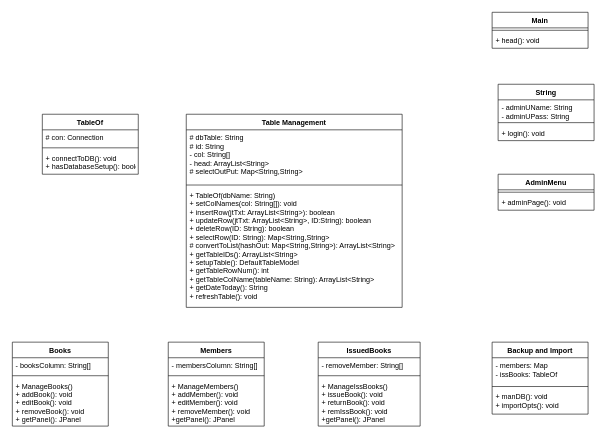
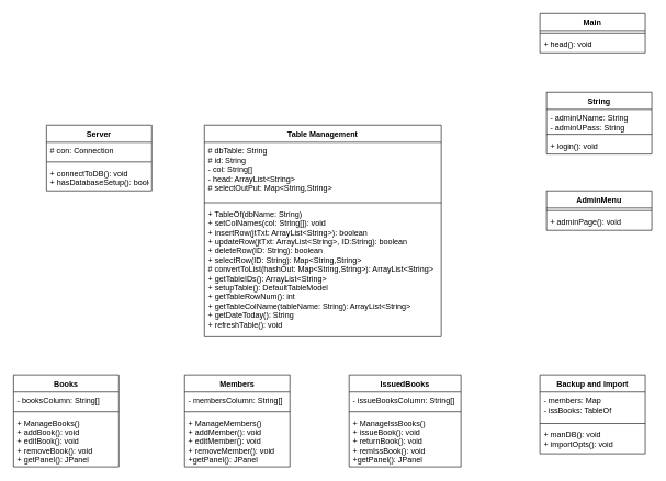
  <mxCell id="0" />
  <mxCell id="1" parent="0" />
  <mxCell id="2" value="String" style="swimlane;fontStyle=1;align=center;verticalAlign=top;childLayout=stackLayout;horizontal=1;startSize=26;horizontalStack=0;resizeParent=1;resizeParentMax=0;resizeLast=0;collapsible=1;marginBottom=0;" vertex="1" parent="1"><mxGeometry x="830" y="140" width="160" height="94" as="geometry" /></mxCell>
  <mxCell id="3" value="- adminUName: String&#10;- adminUPass: String" style="text;strokeColor=none;fillColor=none;align=left;verticalAlign=top;spacingLeft=4;spacingRight=4;overflow=hidden;rotatable=0;points=[[0,0.5],[1,0.5]];portConstraint=eastwest;" vertex="1" parent="2"><mxGeometry y="26" width="160" height="34" as="geometry" /></mxCell>
  <mxCell id="4" value="" style="line;strokeWidth=1;fillColor=none;align=left;verticalAlign=middle;spacingTop=-1;spacingLeft=3;spacingRight=3;rotatable=0;labelPosition=right;points=[];portConstraint=eastwest;" vertex="1" parent="2"><mxGeometry y="60" width="160" height="8" as="geometry" /></mxCell>
  <mxCell id="5" value="+ login(): void" style="text;strokeColor=none;fillColor=none;align=left;verticalAlign=top;spacingLeft=4;spacingRight=4;overflow=hidden;rotatable=0;points=[[0,0.5],[1,0.5]];portConstraint=eastwest;" vertex="1" parent="2"><mxGeometry y="68" width="160" height="26" as="geometry" /></mxCell>
  <mxCell id="6" value="Books" style="swimlane;fontStyle=1;align=center;verticalAlign=top;childLayout=stackLayout;horizontal=1;startSize=26;horizontalStack=0;resizeParent=1;resizeParentMax=0;resizeLast=0;collapsible=1;marginBottom=0;" vertex="1" parent="1"><mxGeometry x="20" y="570" width="160" height="140" as="geometry" /></mxCell>
  <mxCell id="7" value="- booksColumn: String[]" style="text;strokeColor=none;fillColor=none;align=left;verticalAlign=top;spacingLeft=4;spacingRight=4;overflow=hidden;rotatable=0;points=[[0,0.5],[1,0.5]];portConstraint=eastwest;" vertex="1" parent="6"><mxGeometry y="26" width="160" height="26" as="geometry" /></mxCell>
  <mxCell id="8" value="" style="line;strokeWidth=1;fillColor=none;align=left;verticalAlign=middle;spacingTop=-1;spacingLeft=3;spacingRight=3;rotatable=0;labelPosition=right;points=[];portConstraint=eastwest;" vertex="1" parent="6"><mxGeometry y="52" width="160" height="8" as="geometry" /></mxCell>
  <mxCell id="9" value="+ ManageBooks()&#10;+ addBook(): void&#10;+ editBook(): void&#10;+ removeBook(): void&#10;+ getPanel(): JPanel" style="text;strokeColor=none;fillColor=none;align=left;verticalAlign=top;spacingLeft=4;spacingRight=4;overflow=hidden;rotatable=0;points=[[0,0.5],[1,0.5]];portConstraint=eastwest;" vertex="1" parent="6"><mxGeometry y="60" width="160" height="80" as="geometry" /></mxCell>
- <mxCell id="10" value="TableOf" style="swimlane;fontStyle=1;align=center;verticalAlign=top;childLayout=stackLayout;horizontal=1;startSize=26;horizontalStack=0;resizeParent=1;resizeParentMax=0;resizeLast=0;collapsible=1;marginBottom=0;" vertex="1" parent="1"><mxGeometry x="70" y="190" width="160" height="100" as="geometry" /></mxCell>
+ <mxCell id="10" value="Server" style="swimlane;fontStyle=1;align=center;verticalAlign=top;childLayout=stackLayout;horizontal=1;startSize=26;horizontalStack=0;resizeParent=1;resizeParentMax=0;resizeLast=0;collapsible=1;marginBottom=0;" vertex="1" parent="1"><mxGeometry x="70" y="190" width="160" height="100" as="geometry" /></mxCell>
  <mxCell id="11" value="# con: Connection" style="text;strokeColor=none;fillColor=none;align=left;verticalAlign=top;spacingLeft=4;spacingRight=4;overflow=hidden;rotatable=0;points=[[0,0.5],[1,0.5]];portConstraint=eastwest;" vertex="1" parent="10"><mxGeometry y="26" width="160" height="26" as="geometry" /></mxCell>
  <mxCell id="12" value="" style="line;strokeWidth=1;fillColor=none;align=left;verticalAlign=middle;spacingTop=-1;spacingLeft=3;spacingRight=3;rotatable=0;labelPosition=right;points=[];portConstraint=eastwest;" vertex="1" parent="10"><mxGeometry y="52" width="160" height="8" as="geometry" /></mxCell>
  <mxCell id="13" value="+ connectToDB(): void&#10;+ hasDatabaseSetup(): boolean" style="text;strokeColor=none;fillColor=none;align=left;verticalAlign=top;spacingLeft=4;spacingRight=4;overflow=hidden;rotatable=0;points=[[0,0.5],[1,0.5]];portConstraint=eastwest;" vertex="1" parent="10"><mxGeometry y="60" width="160" height="40" as="geometry" /></mxCell>
  <mxCell id="14" value="Main" style="swimlane;fontStyle=1;align=center;verticalAlign=top;childLayout=stackLayout;horizontal=1;startSize=26;horizontalStack=0;resizeParent=1;resizeParentMax=0;resizeLast=0;collapsible=1;marginBottom=0;" vertex="1" parent="1"><mxGeometry x="820" y="20" width="160" height="60" as="geometry" /></mxCell>
  <mxCell id="15" value="" style="line;strokeWidth=1;fillColor=none;align=left;verticalAlign=middle;spacingTop=-1;spacingLeft=3;spacingRight=3;rotatable=0;labelPosition=right;points=[];portConstraint=eastwest;" vertex="1" parent="14"><mxGeometry y="26" width="160" height="8" as="geometry" /></mxCell>
  <mxCell id="16" value="+ head(): void" style="text;strokeColor=none;fillColor=none;align=left;verticalAlign=top;spacingLeft=4;spacingRight=4;overflow=hidden;rotatable=0;points=[[0,0.5],[1,0.5]];portConstraint=eastwest;" vertex="1" parent="14"><mxGeometry y="34" width="160" height="26" as="geometry" /></mxCell>
  <mxCell id="17" value="AdminMenu" style="swimlane;fontStyle=1;align=center;verticalAlign=top;childLayout=stackLayout;horizontal=1;startSize=26;horizontalStack=0;resizeParent=1;resizeParentMax=0;resizeLast=0;collapsible=1;marginBottom=0;" vertex="1" parent="1"><mxGeometry x="830" y="290" width="160" height="60" as="geometry" /></mxCell>
  <mxCell id="18" value="" style="line;strokeWidth=1;fillColor=none;align=left;verticalAlign=middle;spacingTop=-1;spacingLeft=3;spacingRight=3;rotatable=0;labelPosition=right;points=[];portConstraint=eastwest;" vertex="1" parent="17"><mxGeometry y="26" width="160" height="8" as="geometry" /></mxCell>
  <mxCell id="19" value="+ adminPage(): void" style="text;strokeColor=none;fillColor=none;align=left;verticalAlign=top;spacingLeft=4;spacingRight=4;overflow=hidden;rotatable=0;points=[[0,0.5],[1,0.5]];portConstraint=eastwest;" vertex="1" parent="17"><mxGeometry y="34" width="160" height="26" as="geometry" /></mxCell>
  <mxCell id="20" value="Table Management" style="swimlane;fontStyle=1;align=center;verticalAlign=top;childLayout=stackLayout;horizontal=1;startSize=26;horizontalStack=0;resizeParent=1;resizeParentMax=0;resizeLast=0;collapsible=1;marginBottom=0;" vertex="1" parent="1"><mxGeometry x="310" y="190" width="360" height="322" as="geometry" /></mxCell>
  <mxCell id="21" value="# dbTable: String&#10;# id: String&#10;- col: String[]&#10;- head: ArrayList&lt;String&gt;&#10;# selectOutPut: Map&lt;String,String&gt;" style="text;strokeColor=none;fillColor=none;align=left;verticalAlign=top;spacingLeft=4;spacingRight=4;overflow=hidden;rotatable=0;points=[[0,0.5],[1,0.5]];portConstraint=eastwest;" vertex="1" parent="20"><mxGeometry y="26" width="360" height="88" as="geometry" /></mxCell>
  <mxCell id="22" value="" style="line;strokeWidth=1;fillColor=none;align=left;verticalAlign=middle;spacingTop=-1;spacingLeft=3;spacingRight=3;rotatable=0;labelPosition=right;points=[];portConstraint=eastwest;" vertex="1" parent="20"><mxGeometry y="114" width="360" height="8" as="geometry" /></mxCell>
  <mxCell id="23" value="+ TableOf(dbName: String)&#10;+ setColNames(col: String[]): void&#10;+ insertRow(jtTxt: ArrayList&lt;String&gt;): boolean&#10;+ updateRow(jtTxt: ArrayList&lt;String&gt;, ID:String): boolean&#10;+ deleteRow(ID: String): boolean&#10;+ selectRow(ID: String): Map&lt;String,String&gt;&#10;# convertToList(hashOut: Map&lt;String,String&gt;): ArrayList&lt;String&gt;&#10;+ getTableIDs(): ArrayList&lt;String&gt;&#10;+ setupTable(): DefaultTableModel&#10;+ getTableRowNum(): int&#10;+ getTableColName(tableName: String): ArrayList&lt;String&gt;&#10;+ getDateToday(): String&#10;+ refreshTable(): void&#10;" style="text;strokeColor=none;fillColor=none;align=left;verticalAlign=top;spacingLeft=4;spacingRight=4;overflow=hidden;rotatable=0;points=[[0,0.5],[1,0.5]];portConstraint=eastwest;" vertex="1" parent="20"><mxGeometry y="122" width="360" height="200" as="geometry" /></mxCell>
  <mxCell id="24" value="Backup and Import" style="swimlane;fontStyle=1;align=center;verticalAlign=top;childLayout=stackLayout;horizontal=1;startSize=26;horizontalStack=0;resizeParent=1;resizeParentMax=0;resizeLast=0;collapsible=1;marginBottom=0;" vertex="1" parent="1"><mxGeometry x="820" y="570" width="160" height="120" as="geometry" /></mxCell>
  <mxCell id="25" value="- members: Map&#10;- issBooks: TableOf" style="text;strokeColor=none;fillColor=none;align=left;verticalAlign=top;spacingLeft=4;spacingRight=4;overflow=hidden;rotatable=0;points=[[0,0.5],[1,0.5]];portConstraint=eastwest;" vertex="1" parent="24"><mxGeometry y="26" width="160" height="44" as="geometry" /></mxCell>
  <mxCell id="26" value="" style="line;strokeWidth=1;fillColor=none;align=left;verticalAlign=middle;spacingTop=-1;spacingLeft=3;spacingRight=3;rotatable=0;labelPosition=right;points=[];portConstraint=eastwest;" vertex="1" parent="24"><mxGeometry y="70" width="160" height="8" as="geometry" /></mxCell>
  <mxCell id="27" value="+ manDB(): void&#10;+ importOpts(): void" style="text;strokeColor=none;fillColor=none;align=left;verticalAlign=top;spacingLeft=4;spacingRight=4;overflow=hidden;rotatable=0;points=[[0,0.5],[1,0.5]];portConstraint=eastwest;" vertex="1" parent="24"><mxGeometry y="78" width="160" height="42" as="geometry" /></mxCell>
  <mxCell id="28" value="IssuedBooks" style="swimlane;fontStyle=1;align=center;verticalAlign=top;childLayout=stackLayout;horizontal=1;startSize=26;horizontalStack=0;resizeParent=1;resizeParentMax=0;resizeLast=0;collapsible=1;marginBottom=0;" vertex="1" parent="1"><mxGeometry x="530" y="570" width="170" height="140" as="geometry" /></mxCell>
- <mxCell id="29" value="- removeMember: String[]" style="text;strokeColor=none;fillColor=none;align=left;verticalAlign=top;spacingLeft=4;spacingRight=4;overflow=hidden;rotatable=0;points=[[0,0.5],[1,0.5]];portConstraint=eastwest;" vertex="1" parent="28"><mxGeometry y="26" width="170" height="26" as="geometry" /></mxCell>
+ <mxCell id="29" value="- issueBooksColumn: String[]" style="text;strokeColor=none;fillColor=none;align=left;verticalAlign=top;spacingLeft=4;spacingRight=4;overflow=hidden;rotatable=0;points=[[0,0.5],[1,0.5]];portConstraint=eastwest;" vertex="1" parent="28"><mxGeometry y="26" width="170" height="26" as="geometry" /></mxCell>
  <mxCell id="30" value="" style="line;strokeWidth=1;fillColor=none;align=left;verticalAlign=middle;spacingTop=-1;spacingLeft=3;spacingRight=3;rotatable=0;labelPosition=right;points=[];portConstraint=eastwest;" vertex="1" parent="28"><mxGeometry y="52" width="170" height="8" as="geometry" /></mxCell>
  <mxCell id="31" value="+ ManageIssBooks()&#10;+ issueBook(): void&#10;+ returnBook(): void&#10;+ remIssBook(): void&#10;+getPanel(): JPanel" style="text;strokeColor=none;fillColor=none;align=left;verticalAlign=top;spacingLeft=4;spacingRight=4;overflow=hidden;rotatable=0;points=[[0,0.5],[1,0.5]];portConstraint=eastwest;" vertex="1" parent="28"><mxGeometry y="60" width="170" height="80" as="geometry" /></mxCell>
  <mxCell id="32" value="Members" style="swimlane;fontStyle=1;align=center;verticalAlign=top;childLayout=stackLayout;horizontal=1;startSize=26;horizontalStack=0;resizeParent=1;resizeParentMax=0;resizeLast=0;collapsible=1;marginBottom=0;" vertex="1" parent="1"><mxGeometry x="280" y="570" width="160" height="140" as="geometry" /></mxCell>
  <mxCell id="33" value="- membersColumn: String[]" style="text;strokeColor=none;fillColor=none;align=left;verticalAlign=top;spacingLeft=4;spacingRight=4;overflow=hidden;rotatable=0;points=[[0,0.5],[1,0.5]];portConstraint=eastwest;" vertex="1" parent="32"><mxGeometry y="26" width="160" height="26" as="geometry" /></mxCell>
  <mxCell id="34" value="" style="line;strokeWidth=1;fillColor=none;align=left;verticalAlign=middle;spacingTop=-1;spacingLeft=3;spacingRight=3;rotatable=0;labelPosition=right;points=[];portConstraint=eastwest;" vertex="1" parent="32"><mxGeometry y="52" width="160" height="8" as="geometry" /></mxCell>
  <mxCell id="35" value="+ ManageMembers()&#10;+ addMember(): void&#10;+ editMember(): void&#10;+ removeMember(): void&#10;+getPanel(): JPanel" style="text;strokeColor=none;fillColor=none;align=left;verticalAlign=top;spacingLeft=4;spacingRight=4;overflow=hidden;rotatable=0;points=[[0,0.5],[1,0.5]];portConstraint=eastwest;" vertex="1" parent="32"><mxGeometry y="60" width="160" height="80" as="geometry" /></mxCell>
